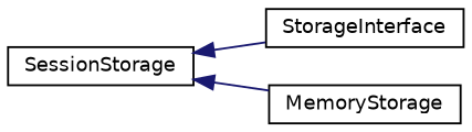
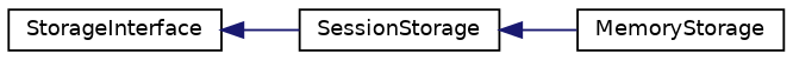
  digraph {
    rankdir=LR
    node [color=black fillcolor=white fontname=Helvetica fontsize=10 shape=record style=filled]
    edge [color=midnightblue dir=back fontname=Helvetica fontsize=10 labelfontname=Helvetica labelfontsize=10 style=solid]
    n1 [height=0.2 label=StorageInterface width=0.4]
    n2 [height=0.2 label=SessionStorage width=0.4]
    n3 [height=0.2 label=MemoryStorage width=0.4]
-   n2 -> n1
+   n1 -> n2
    n2 -> n3
  }
